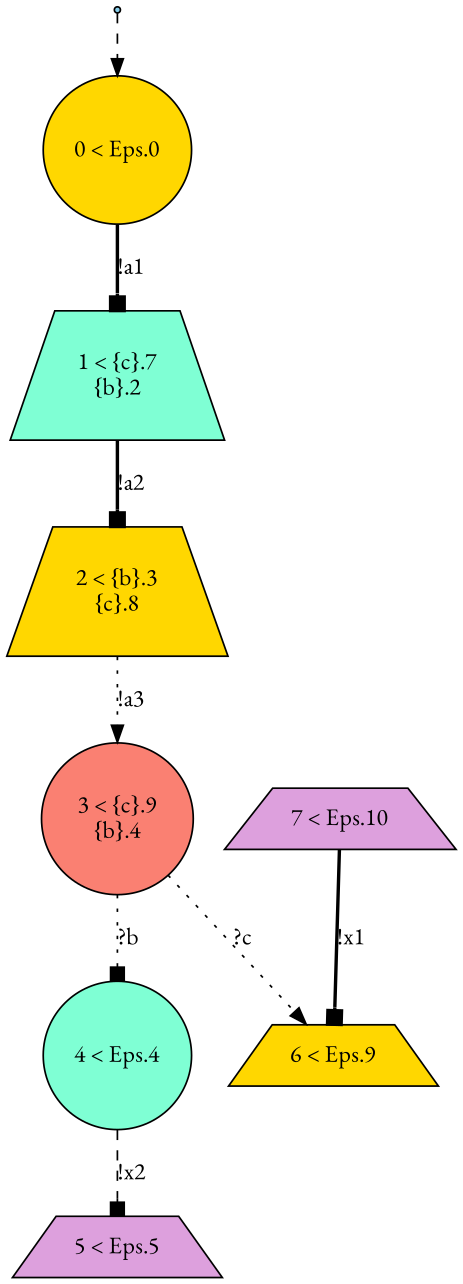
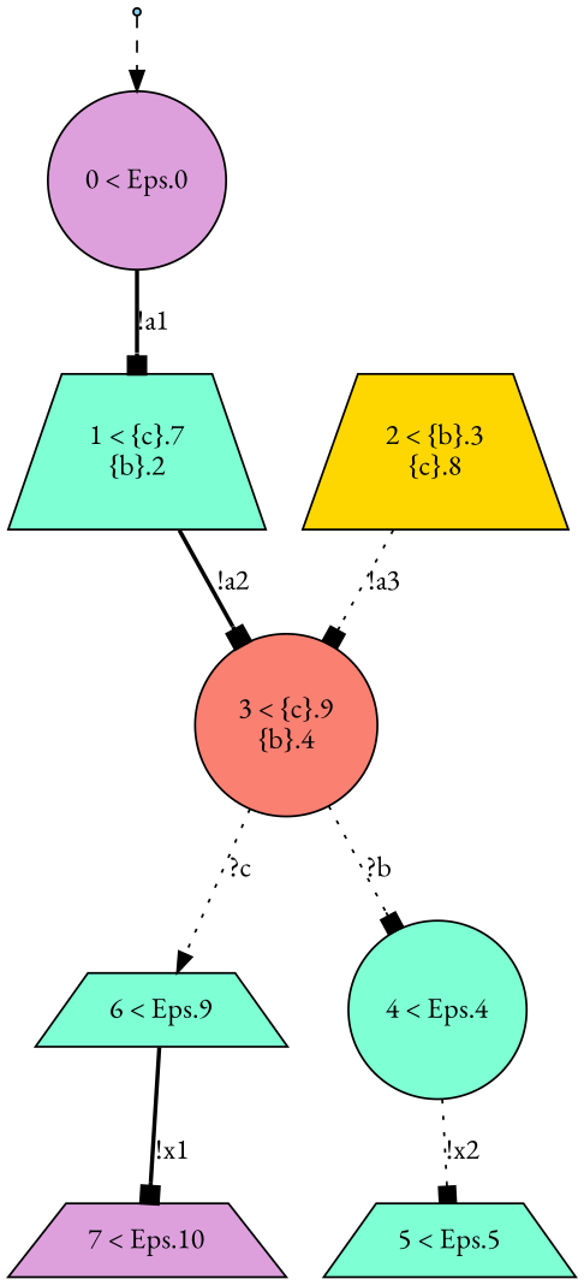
  digraph {
    fontname="EB Garamond"
    node [fillcolor=aquamarine fontname="EB Garamond" shape=trapezium style=filled]
    edge [arrowhead=box fontname="EB Garamond" style=bold]
    ENTRY [fillcolor=skyblue shape=point]
-   n2 [fillcolor=gold label="0 < Eps.0\n" shape=circle]
+   n2 [fillcolor=plum label="0 < Eps.0\n" shape=circle]
    n3 [label="1 < {c}.7\n{b}.2\n"]
    n4 [fillcolor=plum label="7 < Eps.10\n"]
    n5 [fillcolor=gold label="2 < {b}.3\n{c}.8\n"]
    n6 [fillcolor=salmon label="3 < {c}.9\n{b}.4\n" shape=circle]
-   n7 [fillcolor=gold label="6 < Eps.9\n"]
+   n7 [label="6 < Eps.9\n"]
    n8 [label="4 < Eps.4\n" shape=circle]
-   n9 [fillcolor=plum label="5 < Eps.5\n"]
+   n9 [label="5 < Eps.5\n"]
    ENTRY -> n2 [arrowhead=normal style=dashed]
    n2 -> n3 [label="!a1"]
-   n3 -> n5 [label="!a2"]
-   n5 -> n6 [arrowhead=normal label="!a3" style=dotted]
+   n3 -> n6 [label="!a2"]
+   n5 -> n6 [label="!a3" style=dotted]
    n6 -> n7 [arrowhead=normal label="?c" style=dotted]
    n6 -> n8 [label="?b" style=dotted]
-   n4 -> n7 [label="!x1"]
-   n8 -> n9 [label="!x2" style=dashed]
+   n7 -> n4 [label="!x1"]
+   n8 -> n9 [label="!x2" style=dotted]
  }
